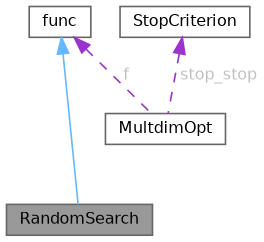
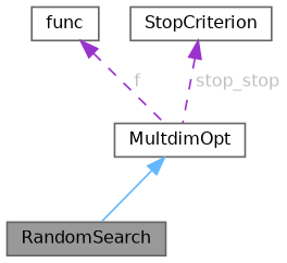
  digraph {
    node [color=gray40 fillcolor=white fontname=Helvetica fontsize=10 shape=box style=filled]
    edge [color=darkorchid3 dir=back fontname=Helvetica fontsize=10 labelfontname=Helvetica labelfontsize=10 style=dashed fontcolor=grey]
    n1 [fillcolor=grey60 fontcolor=black height=0.2 label=RandomSearch width=0.4]
    n2 [height=0.2 label=MultdimOpt width=0.4]
    n3 [height=0.2 label=func width=0.4]
    n4 [height=0.2 label=StopCriterion width=0.4]
-   n3 -> n1 [color=steelblue1 style=solid fontcolor=""]
+   n2 -> n1 [color=steelblue1 style=solid fontcolor=""]
    n3 -> n2 [label=" f"]
    n4 -> n2 [label=" stop_stop"]
  }
